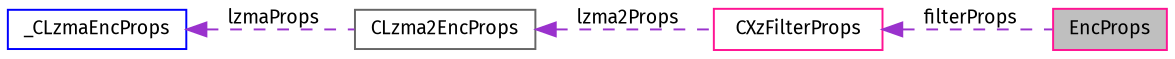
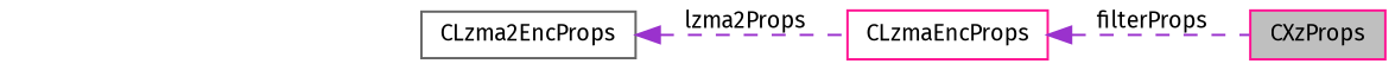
  digraph {
    fontname="Fira Sans"
    rankdir=LR
    node [color=deeppink fillcolor=white fontname="Fira Sans" fontsize=10 shape=record style=filled]
    edge [color=darkorchid3 dir=back fontname="Fira Sans" fontsize=10 labelfontname=Helvetica labelfontsize=10 style=dashed]
-   n1 [fillcolor=grey75 fontcolor=black height=0.2 label=EncProps width=0.4]
+   n1 [fillcolor=grey75 fontcolor=black height=0.2 label=CXzProps width=0.4]
    n2 [color=gray40 height=0.2 label=CLzma2EncProps width=0.4]
-   n3 [height=0.2 label=CXzFilterProps width=0.4]
-   n4 [color=blue height=0.2 label=_CLzmaEncProps width=0.4]
+   n3 [height=0.2 label=CLzmaEncProps width=0.4]
    n2 -> n3 [label=" lzma2Props"]
    n3 -> n1 [label=" filterProps"]
-   n4 -> n2 [label=" lzmaProps"]
  }
